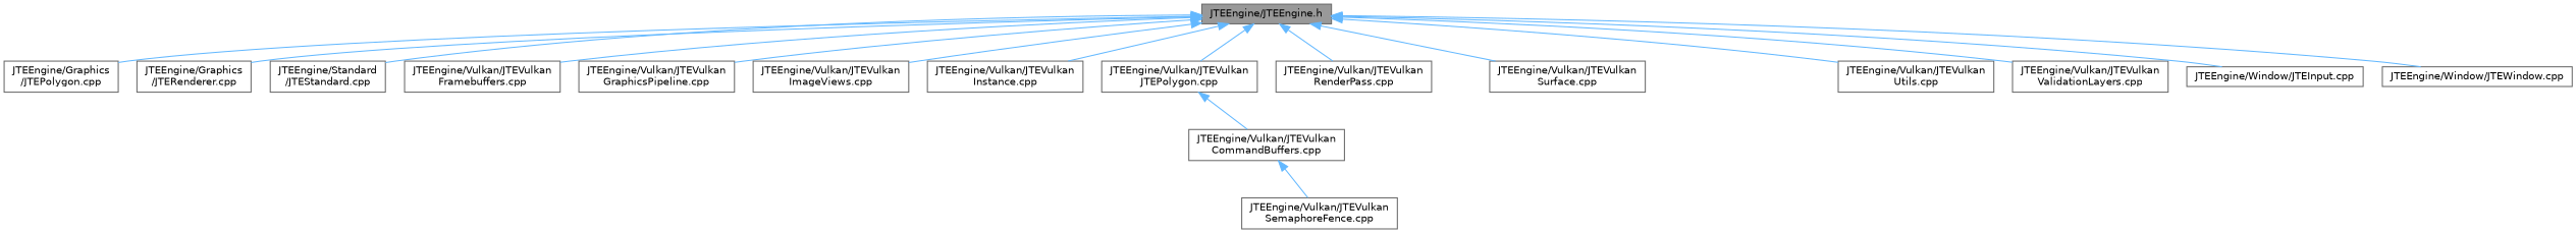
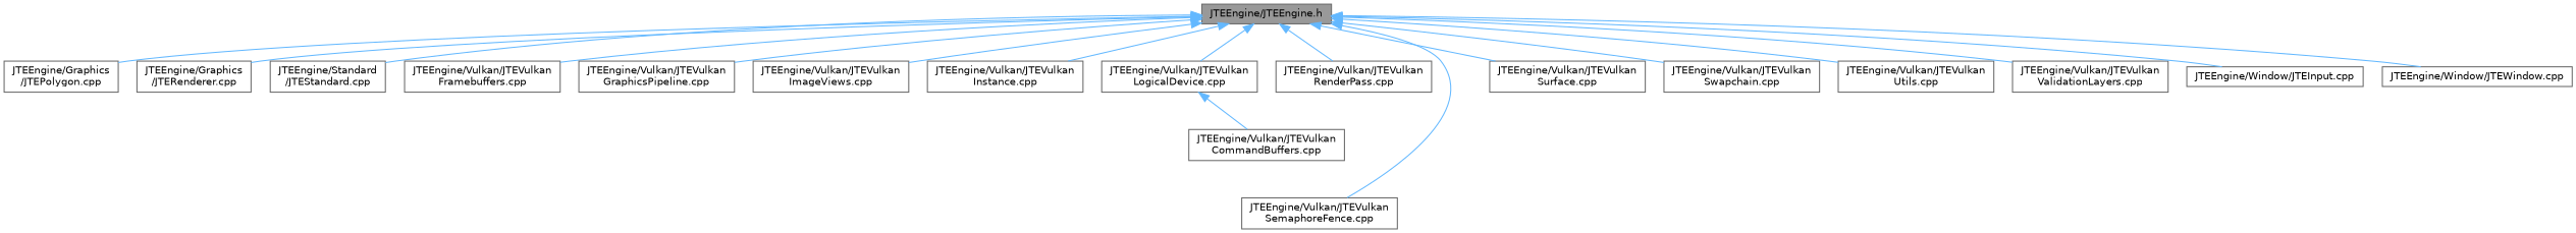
  digraph {
    node [color=grey40 fillcolor=white fontname=Helvetica fontsize=10 shape=box style=filled]
    edge [color=steelblue1 dir=back fontname=Helvetica fontsize=10 labelfontname=Helvetica labelfontsize=10 style=solid]
    n1 [color=gray40 fillcolor=grey60 fontcolor=black height=0.2 label="JTEEngine/JTEEngine.h" width=0.4]
    n2 [height=0.2 label="JTEEngine/Graphics\l/JTEPolygon.cpp" width=0.4]
    n3 [height=0.2 label="JTEEngine/Graphics\l/JTERenderer.cpp" width=0.4]
    n4 [height=0.2 label="JTEEngine/Standard\l/JTEStandard.cpp" width=0.4]
    n5 [height=0.2 label="JTEEngine/Vulkan/JTEVulkan\lFramebuffers.cpp" width=0.4]
    n6 [height=0.2 label="JTEEngine/Vulkan/JTEVulkan\lGraphicsPipeline.cpp" width=0.4]
    n7 [height=0.2 label="JTEEngine/Vulkan/JTEVulkan\lImageViews.cpp" width=0.4]
    n8 [height=0.2 label="JTEEngine/Vulkan/JTEVulkan\lInstance.cpp" width=0.4]
-   n9 [height=0.2 label="JTEEngine/Vulkan/JTEVulkan\lJTEPolygon.cpp" width=0.4]
+   n9 [height=0.2 label="JTEEngine/Vulkan/JTEVulkan\lLogicalDevice.cpp" width=0.4]
    n10 [height=0.2 label="JTEEngine/Vulkan/JTEVulkan\lRenderPass.cpp" width=0.4]
    n11 [height=0.2 label="JTEEngine/Vulkan/JTEVulkan\lSemaphoreFence.cpp" width=0.4]
    n12 [height=0.2 label="JTEEngine/Vulkan/JTEVulkan\lSurface.cpp" width=0.4]
+   n13 [height=0.2 label="JTEEngine/Vulkan/JTEVulkan\lSwapchain.cpp" width=0.4]
    n14 [height=0.2 label="JTEEngine/Vulkan/JTEVulkan\lUtils.cpp" width=0.4]
    n15 [height=0.2 label="JTEEngine/Vulkan/JTEVulkan\lValidationLayers.cpp" width=0.4]
    n16 [height=0.2 label="JTEEngine/Window/JTEInput.cpp" width=0.4]
    n17 [height=0.2 label="JTEEngine/Window/JTEWindow.cpp" width=0.4]
    n18 [height=0.2 label="JTEEngine/Vulkan/JTEVulkan\lCommandBuffers.cpp" width=0.4]
    n1 -> n2
    n1 -> n3
    n1 -> n4
    n1 -> n5
    n1 -> n6
    n1 -> n7
    n1 -> n8
    n1 -> n9
    n1 -> n10
-   n18 -> n11
+   n1 -> n11
    n1 -> n12
+   n1 -> n13
    n1 -> n14
    n1 -> n15
    n1 -> n16
    n1 -> n17
    n9 -> n18
  }
